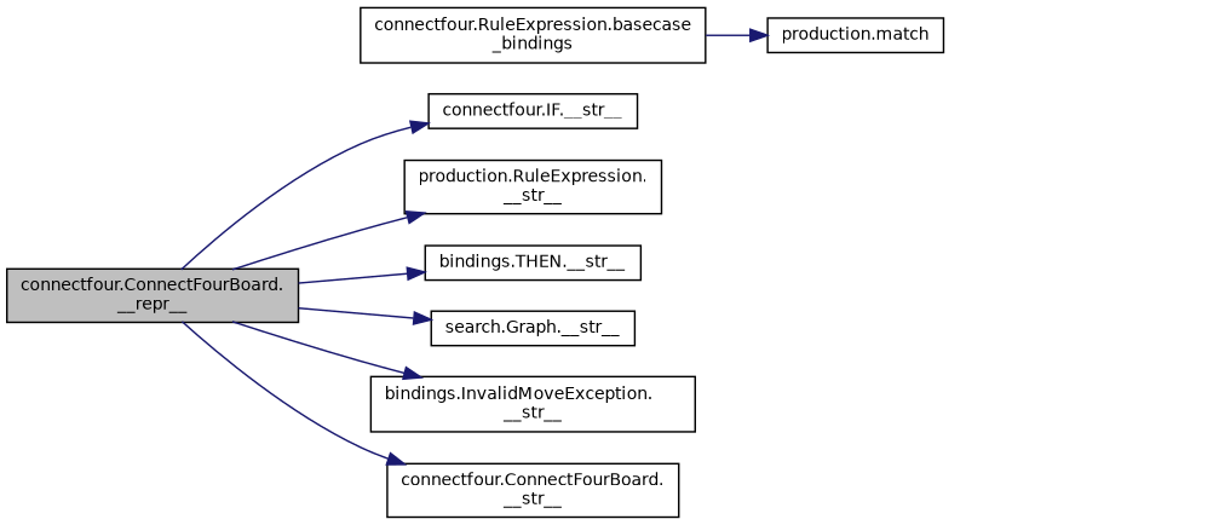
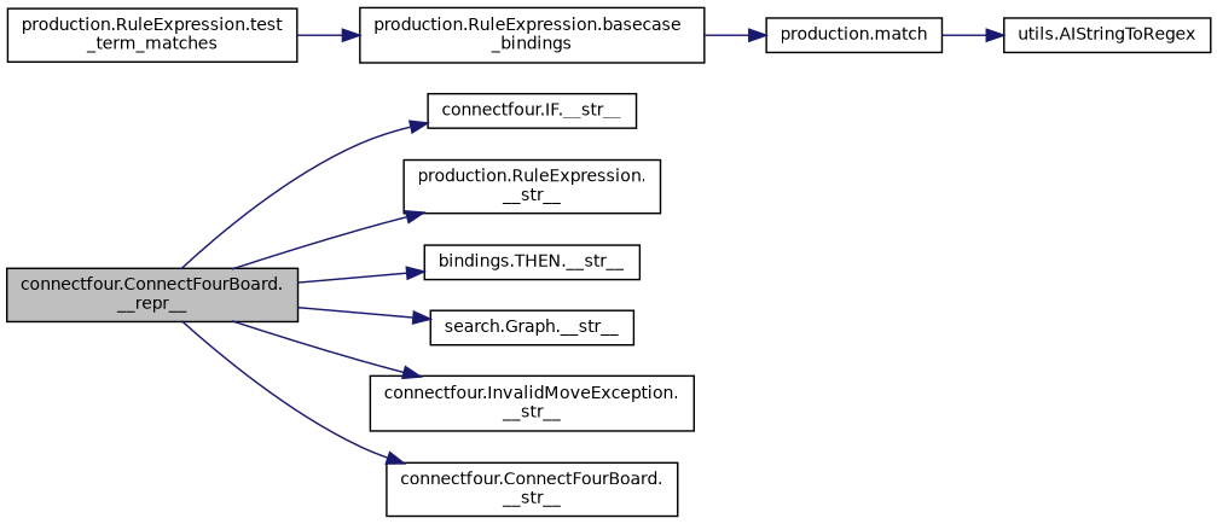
  digraph {
    rankdir=LR
    node [color=black fillcolor=white fontname=Helvetica fontsize=10 shape=record style=filled]
    edge [color=midnightblue fontname=Helvetica fontsize=10 labelfontname=Helvetica labelfontsize=10 style=solid]
    n1 [fillcolor=grey75 fontcolor=black height=0.2 label="connectfour.ConnectFourBoard.\l__repr__" width=0.4]
    n2 [height=0.2 label="connectfour.IF.__str__" width=0.4]
    n3 [height=0.2 label="production.RuleExpression.\l__str__" width=0.4]
    n4 [height=0.2 label="bindings.THEN.__str__" width=0.4]
    n5 [height=0.2 label="search.Graph.__str__" width=0.4]
-   n6 [height=0.2 label="bindings.InvalidMoveException.\l__str__" width=0.4]
+   n6 [height=0.2 label="connectfour.InvalidMoveException.\l__str__" width=0.4]
    n7 [height=0.2 label="connectfour.ConnectFourBoard.\l__str__" width=0.4]
-   n9 [height=0.2 label="connectfour.RuleExpression.basecase\l_bindings" width=0.4]
+   n8 [height=0.2 label="production.RuleExpression.test\l_term_matches" width=0.4]
+   n9 [height=0.2 label="production.RuleExpression.basecase\l_bindings" width=0.4]
    n10 [height=0.2 label="production.match" width=0.4]
+   n11 [height=0.2 label="utils.AIStringToRegex" width=0.4]
    n1 -> n2
    n1 -> n3
    n1 -> n4
    n1 -> n5
    n1 -> n6
    n1 -> n7
+   n8 -> n9
    n9 -> n10
+   n10 -> n11
  }
